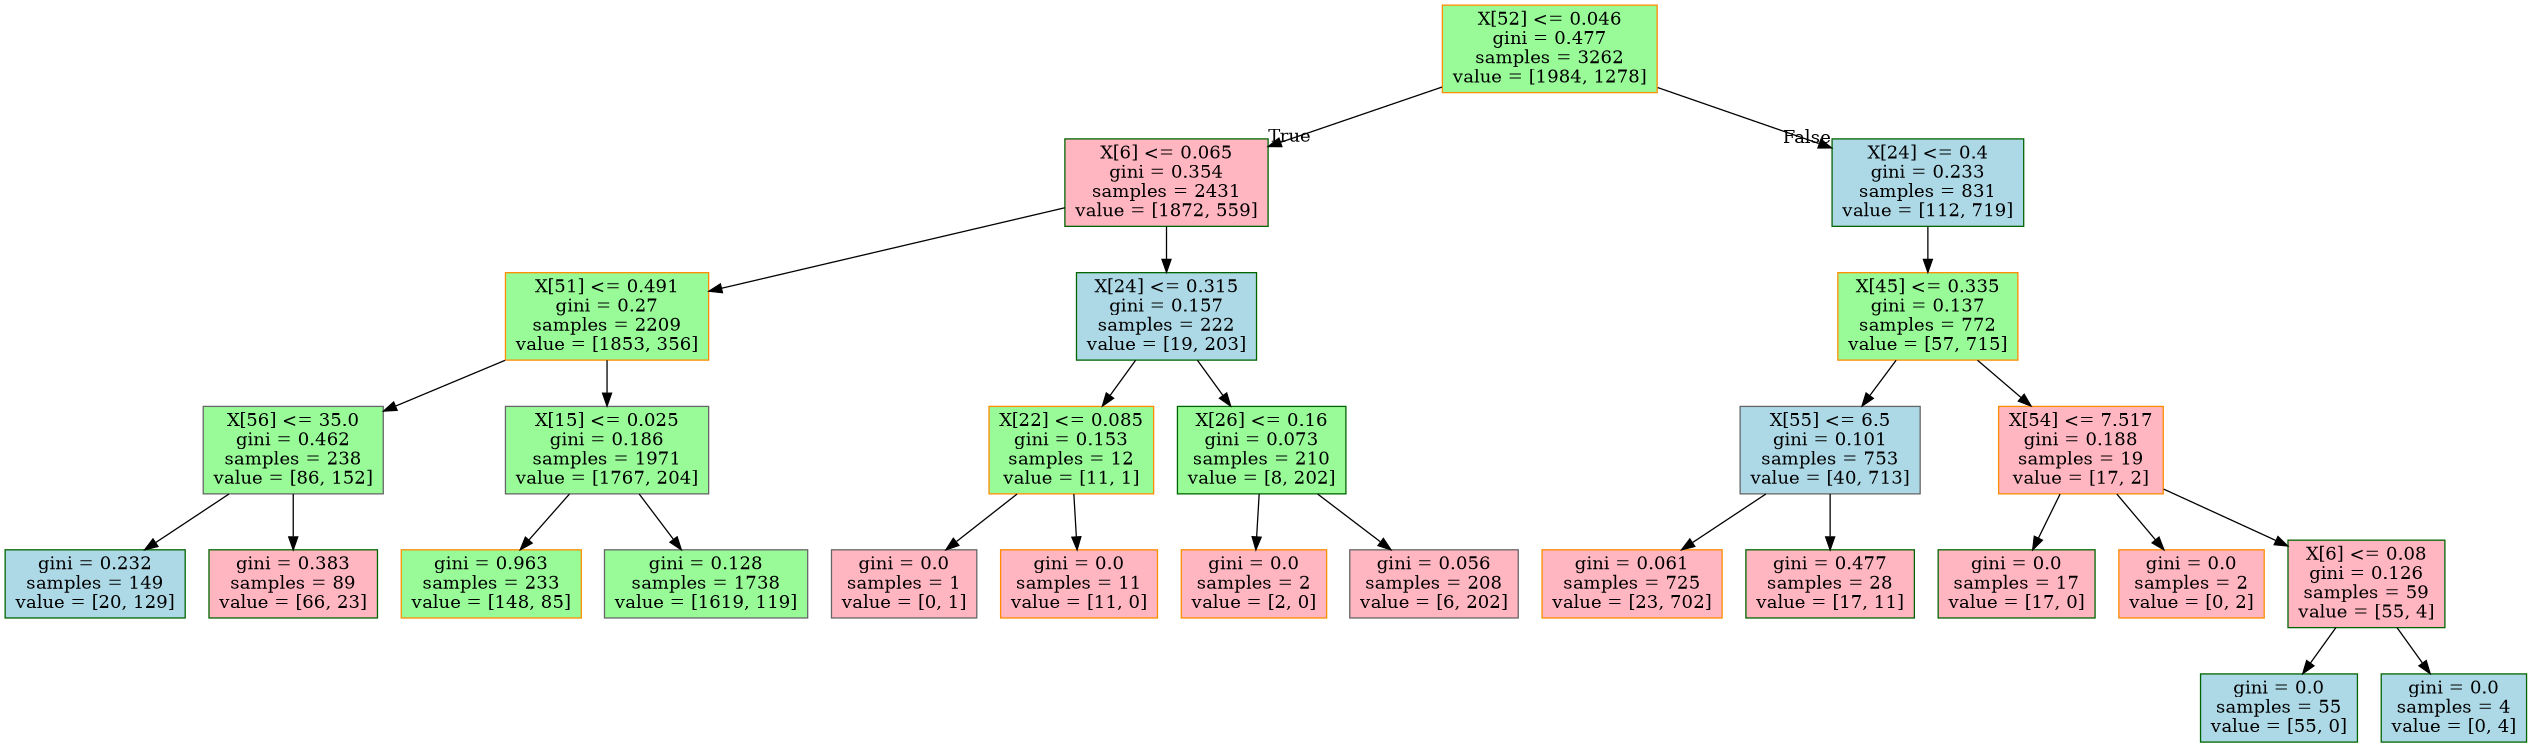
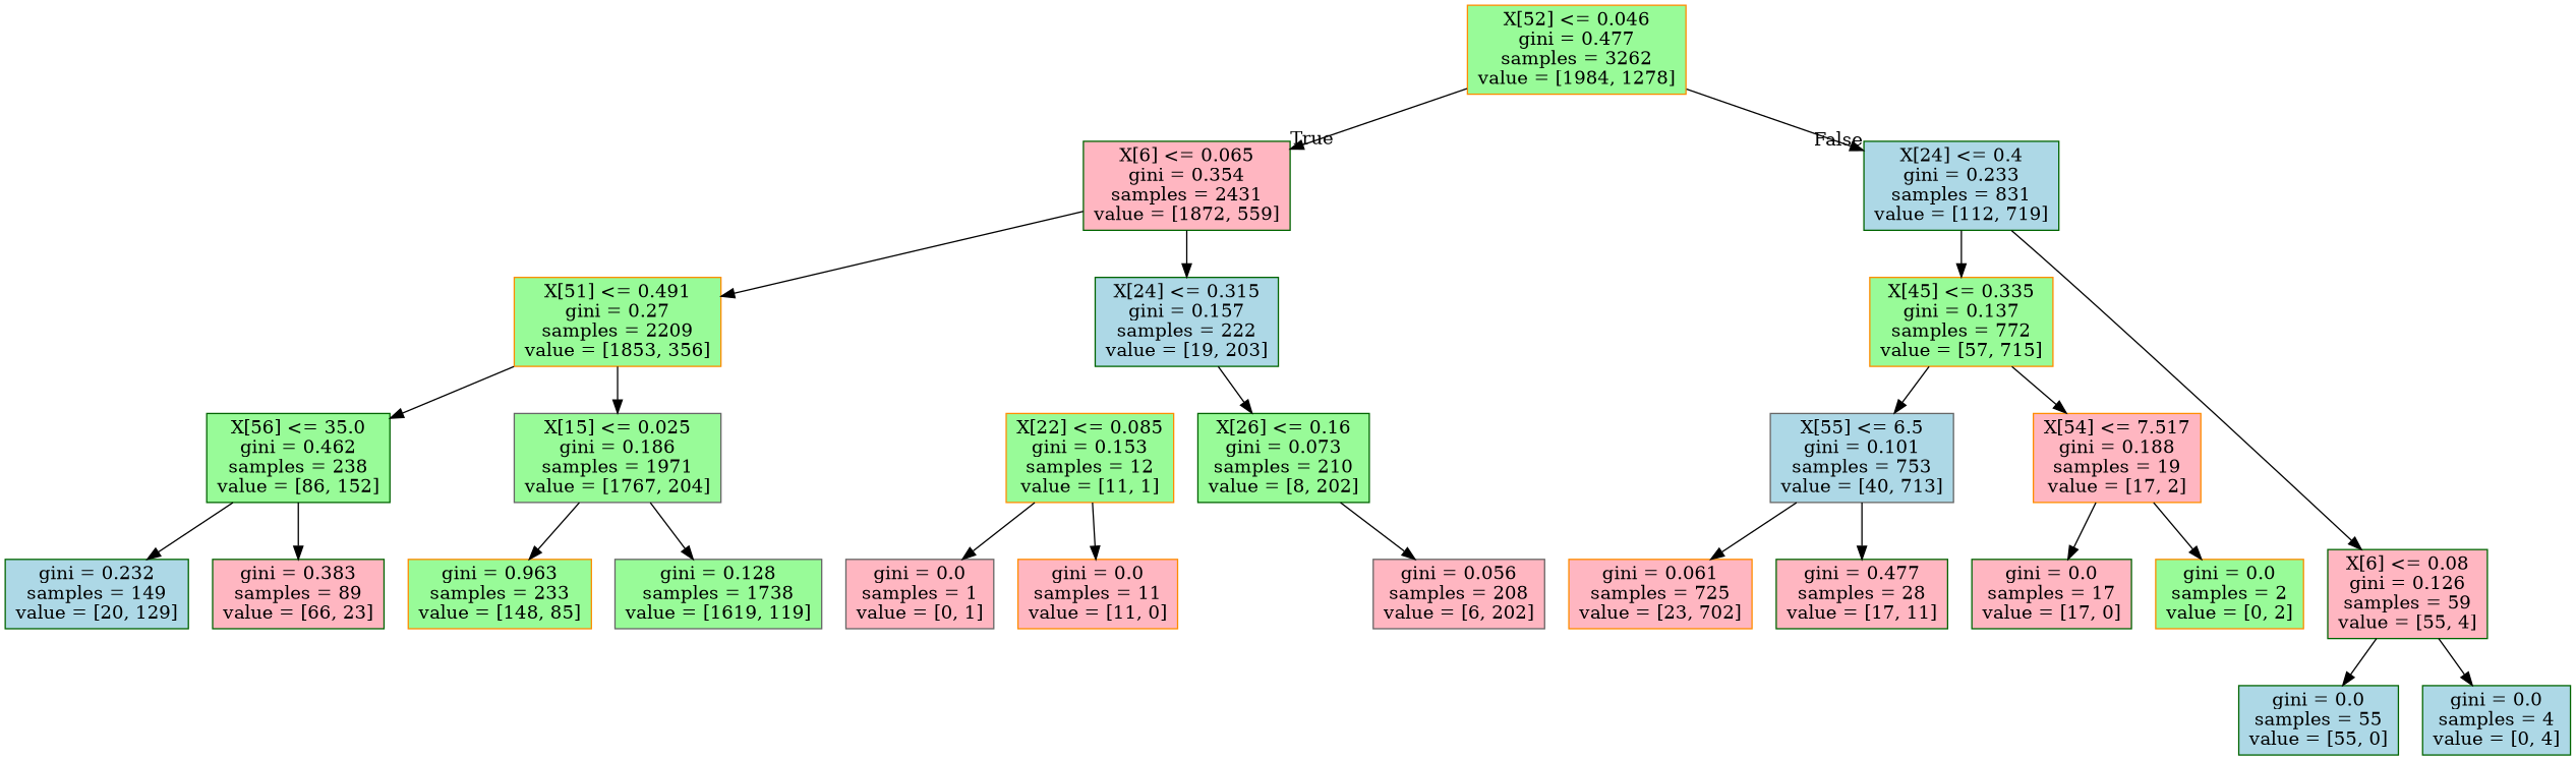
  digraph {
    node [color=darkgreen fillcolor=lightpink shape=box style=filled]
    n1 [color=darkorange fillcolor=palegreen label="X[52] <= 0.046\ngini = 0.477\nsamples = 3262\nvalue = [1984, 1278]"]
    n2 [label="X[6] <= 0.065\ngini = 0.354\nsamples = 2431\nvalue = [1872, 559]"]
    n3 [fillcolor=lightblue label="X[24] <= 0.4\ngini = 0.233\nsamples = 831\nvalue = [112, 719]"]
    n4 [color=darkorange fillcolor=palegreen label="X[51] <= 0.491\ngini = 0.27\nsamples = 2209\nvalue = [1853, 356]"]
    n5 [fillcolor=lightblue label="X[24] <= 0.315\ngini = 0.157\nsamples = 222\nvalue = [19, 203]"]
    n6 [color=darkorange fillcolor=palegreen label="X[45] <= 0.335\ngini = 0.137\nsamples = 772\nvalue = [57, 715]"]
    n7 [label="X[6] <= 0.08\ngini = 0.126\nsamples = 59\nvalue = [55, 4]"]
    n8 [color=gray40 fillcolor=palegreen label="X[15] <= 0.025\ngini = 0.186\nsamples = 1971\nvalue = [1767, 204]"]
-   n9 [color=gray40 fillcolor=palegreen label="X[56] <= 35.0\ngini = 0.462\nsamples = 238\nvalue = [86, 152]"]
+   n9 [fillcolor=palegreen label="X[56] <= 35.0\ngini = 0.462\nsamples = 238\nvalue = [86, 152]"]
    n10 [fillcolor=palegreen label="X[26] <= 0.16\ngini = 0.073\nsamples = 210\nvalue = [8, 202]"]
    n11 [color=darkorange fillcolor=palegreen label="X[22] <= 0.085\ngini = 0.153\nsamples = 12\nvalue = [11, 1]"]
    n12 [color=gray40 fillcolor=palegreen label="gini = 0.128\nsamples = 1738\nvalue = [1619, 119]"]
    n13 [color=darkorange fillcolor=palegreen label="gini = 0.963\nsamples = 233\nvalue = [148, 85]"]
    n14 [label="gini = 0.383\nsamples = 89\nvalue = [66, 23]"]
    n15 [fillcolor=lightblue label="gini = 0.232\nsamples = 149\nvalue = [20, 129]"]
    n16 [color=gray40 label="gini = 0.056\nsamples = 208\nvalue = [6, 202]"]
-   n17 [color=darkorange label="gini = 0.0\nsamples = 2\nvalue = [2, 0]"]
    n18 [color=darkorange label="gini = 0.0\nsamples = 11\nvalue = [11, 0]"]
    n19 [color=gray40 label="gini = 0.0\nsamples = 1\nvalue = [0, 1]"]
    n20 [color=gray40 fillcolor=lightblue label="X[55] <= 6.5\ngini = 0.101\nsamples = 753\nvalue = [40, 713]"]
    n21 [color=darkorange label="X[54] <= 7.517\ngini = 0.188\nsamples = 19\nvalue = [17, 2]"]
    n22 [fillcolor=lightblue label="gini = 0.0\nsamples = 55\nvalue = [55, 0]"]
    n23 [fillcolor=lightblue label="gini = 0.0\nsamples = 4\nvalue = [0, 4]"]
    n24 [label="gini = 0.477\nsamples = 28\nvalue = [17, 11]"]
    n25 [color=darkorange label="gini = 0.061\nsamples = 725\nvalue = [23, 702]"]
    n26 [label="gini = 0.0\nsamples = 17\nvalue = [17, 0]"]
-   n27 [color=darkorange label="gini = 0.0\nsamples = 2\nvalue = [0, 2]"]
+   n27 [color=darkorange fillcolor=palegreen label="gini = 0.0\nsamples = 2\nvalue = [0, 2]"]
    n1 -> n2 [headlabel=True labelangle=45 labeldistance=2.5]
    n1 -> n3 [headlabel=False labelangle=-45 labeldistance=2.5]
    n2 -> n4
    n2 -> n5
    n3 -> n6
-   n21 -> n7
+   n3 -> n7
    n4 -> n8
    n4 -> n9
    n5 -> n10
-   n5 -> n11
    n6 -> n20
    n6 -> n21
    n7 -> n22
    n7 -> n23
    n8 -> n12
    n8 -> n13
    n9 -> n14
    n9 -> n15
    n10 -> n16
-   n10 -> n17
    n11 -> n18
    n11 -> n19
    n20 -> n24
    n20 -> n25
    n21 -> n26
    n21 -> n27
  }
